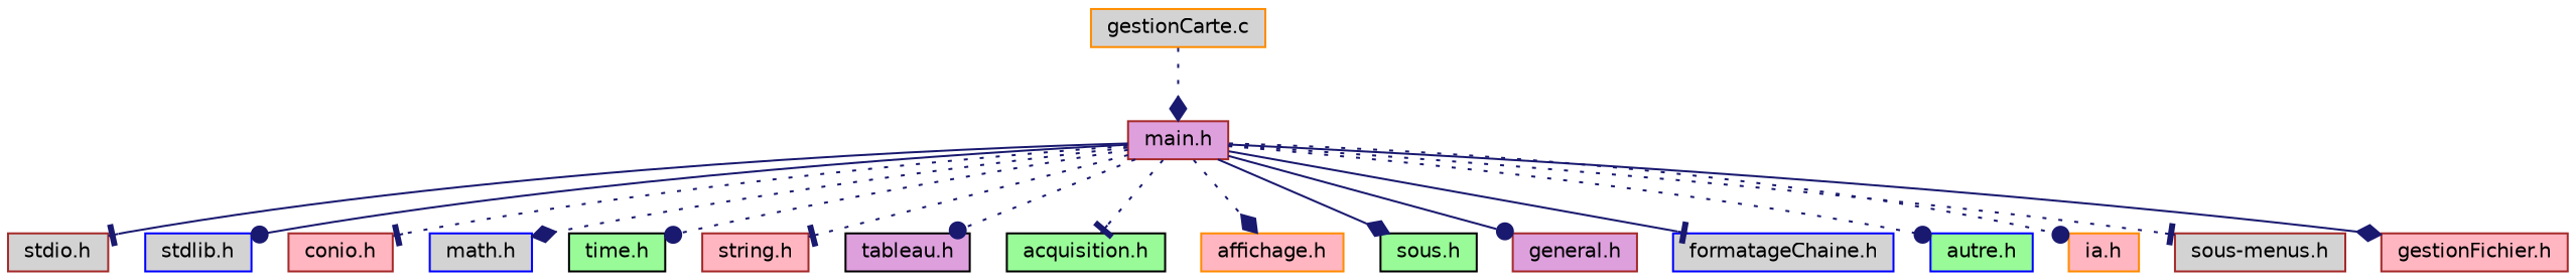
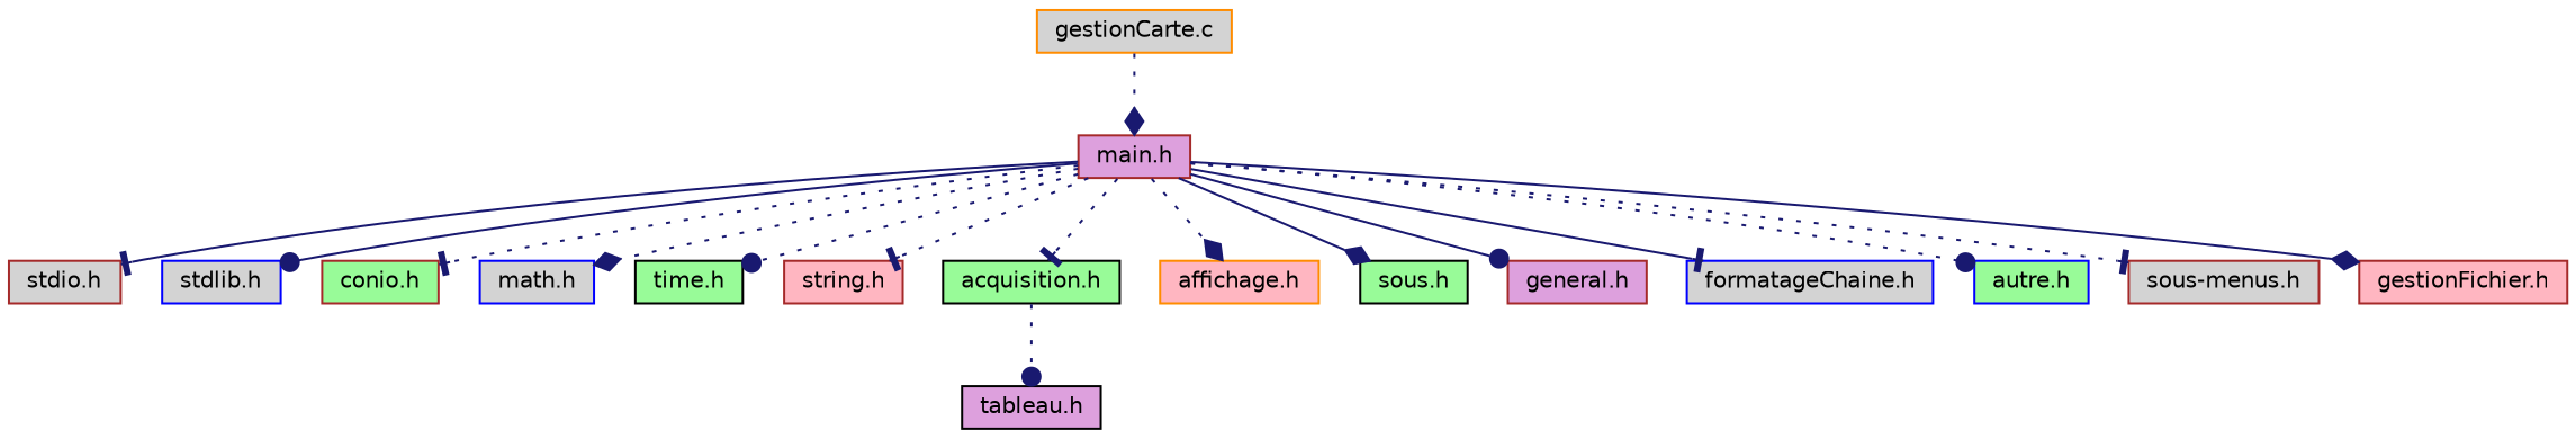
  digraph {
    node [color=brown fillcolor=lightgrey fontname=Helvetica fontsize=10 shape=record style=filled]
    edge [arrowhead=tee color=midnightblue fontname=Helvetica fontsize=10 labelfontname=Helvetica labelfontsize=10 style=dotted]
    n1 [color=darkorange fontcolor=black height=0.2 label="gestionCarte.c" width=0.4]
    n2 [fillcolor=plum height=0.2 label="main.h" width=0.4]
    n3 [height=0.2 label="stdio.h" width=0.4]
    n4 [color=blue height=0.2 label="stdlib.h" width=0.4]
-   n5 [fillcolor=lightpink height=0.2 label="conio.h" width=0.4]
+   n5 [fillcolor=palegreen height=0.2 label="conio.h" width=0.4]
    n6 [color=blue height=0.2 label="math.h" width=0.4]
    n7 [color=black fillcolor=palegreen height=0.2 label="time.h" width=0.4]
    n8 [fillcolor=lightpink height=0.2 label="string.h" width=0.4]
    n9 [color=black fillcolor=plum height=0.2 label="tableau.h" width=0.4]
    n10 [color=black fillcolor=palegreen height=0.2 label="acquisition.h" width=0.4]
    n11 [color=darkorange fillcolor=lightpink height=0.2 label="affichage.h" width=0.4]
    n12 [color=black fillcolor=palegreen height=0.2 label="sous.h" width=0.4]
    n13 [fillcolor=plum height=0.2 label="general.h" width=0.4]
    n14 [color=blue height=0.2 label="formatageChaine.h" width=0.4]
    n15 [color=blue fillcolor=palegreen height=0.2 label="autre.h" width=0.4]
-   n16 [color=darkorange fillcolor=lightpink height=0.2 label="ia.h" width=0.4]
    n17 [height=0.2 label="sous-menus.h" width=0.4]
    n18 [fillcolor=lightpink height=0.2 label="gestionFichier.h" width=0.4]
    n1 -> n2 [arrowhead=diamond]
    n2 -> n3 [style=solid]
    n2 -> n4 [arrowhead=dot style=solid]
    n2 -> n5
    n2 -> n6 [arrowhead=diamond]
    n2 -> n7 [arrowhead=dot]
    n2 -> n8
-   n2 -> n9 [arrowhead=dot]
+   n10 -> n9 [arrowhead=dot]
    n2 -> n10
    n2 -> n11 [arrowhead=diamond]
    n2 -> n12 [arrowhead=diamond style=solid]
    n2 -> n13 [arrowhead=dot style=solid]
    n2 -> n14 [style=solid]
    n2 -> n15 [arrowhead=dot]
-   n2 -> n16 [arrowhead=dot]
    n2 -> n17
    n2 -> n18 [arrowhead=diamond style=solid]
  }
